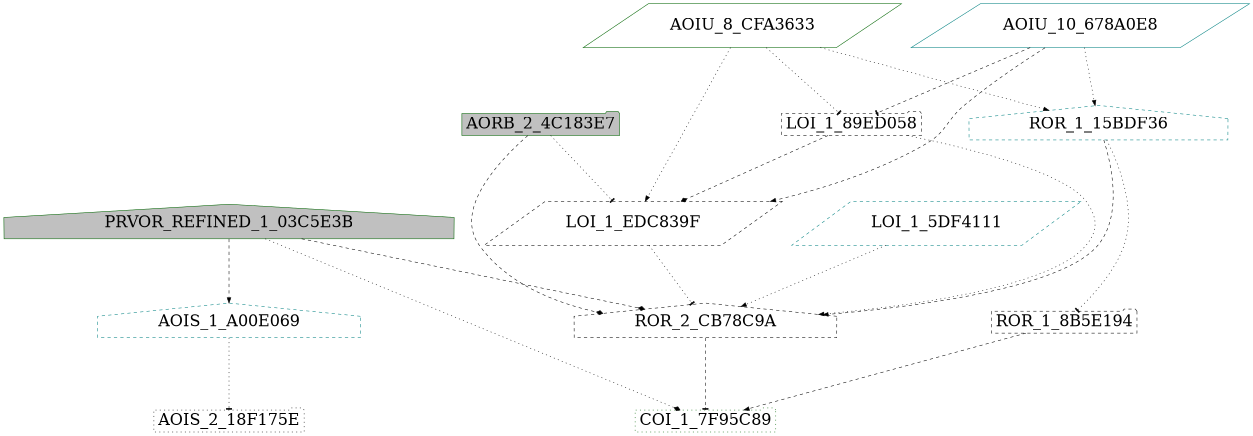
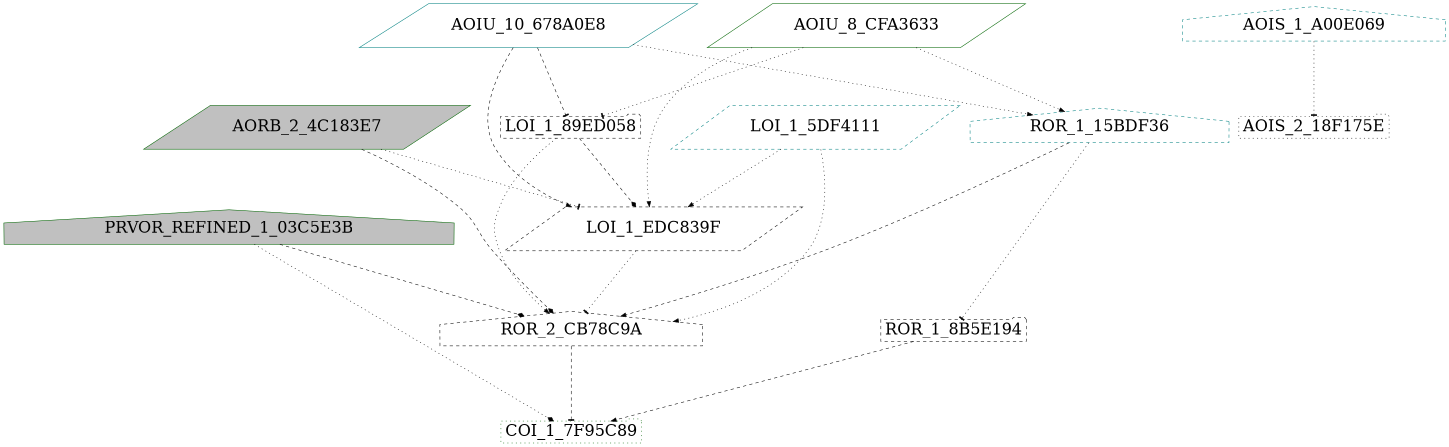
  digraph {
    rankdir=TD
    ranksep="1.5 equally"
    node [color=black fillcolor=none fontsize=30 shape=parallelogram style=dashed]
    edge [arrowhead=normal style=dotted]
    PRVOR_REFINED_1_03C5E3B [color=darkgreen fillcolor=gray shape=house style=filled]
    AOIS_1_A00E069 [color=teal shape=house]
    ROR_2_CB78C9A [shape=house]
    COI_1_7F95C89 [color=darkgreen shape=folder style=dotted]
    AOIS_2_18F175E [shape=folder style=dotted]
-   AORB_2_4C183E7 [color=darkgreen fillcolor=gray shape=folder style=filled]
+   AORB_2_4C183E7 [color=darkgreen fillcolor=gray style=filled]
    LOI_1_EDC839F
    LOI_1_5DF4111 [color=teal]
    AOIU_8_CFA3633 [color=darkgreen style=solid]
    ROR_1_15BDF36 [color=teal shape=house]
    LOI_1_89ED058 [shape=folder]
    ROR_1_8B5E194 [shape=folder]
    AOIU_10_678A0E8 [color=teal style=solid]
-   PRVOR_REFINED_1_03C5E3B -> AOIS_1_A00E069 [style=dashed]
    PRVOR_REFINED_1_03C5E3B -> ROR_2_CB78C9A [arrowhead=diamond style=dashed]
    PRVOR_REFINED_1_03C5E3B -> COI_1_7F95C89 [arrowhead=diamond]
    AOIS_1_A00E069 -> AOIS_2_18F175E [arrowhead=tee]
    ROR_2_CB78C9A -> COI_1_7F95C89 [arrowhead=tee style=dashed]
    AORB_2_4C183E7 -> ROR_2_CB78C9A [arrowhead=diamond style=dashed]
    AORB_2_4C183E7 -> LOI_1_EDC839F [arrowhead=tee]
    LOI_1_EDC839F -> ROR_2_CB78C9A [arrowhead=tee]
    LOI_1_5DF4111 -> ROR_2_CB78C9A
+   LOI_1_5DF4111 -> LOI_1_EDC839F
    AOIU_8_CFA3633 -> LOI_1_EDC839F
    AOIU_8_CFA3633 -> ROR_1_15BDF36
    AOIU_8_CFA3633 -> LOI_1_89ED058 [arrowhead=tee]
    ROR_1_15BDF36 -> ROR_2_CB78C9A [style=dashed]
    ROR_1_15BDF36 -> ROR_1_8B5E194 [arrowhead=tee]
    LOI_1_89ED058 -> ROR_2_CB78C9A
    LOI_1_89ED058 -> LOI_1_EDC839F [arrowhead=diamond style=dashed]
    ROR_1_8B5E194 -> COI_1_7F95C89 [style=dashed]
    AOIU_10_678A0E8 -> LOI_1_EDC839F [style=dashed]
    AOIU_10_678A0E8 -> ROR_1_15BDF36
    AOIU_10_678A0E8 -> LOI_1_89ED058 [arrowhead=tee style=dashed]
  }
